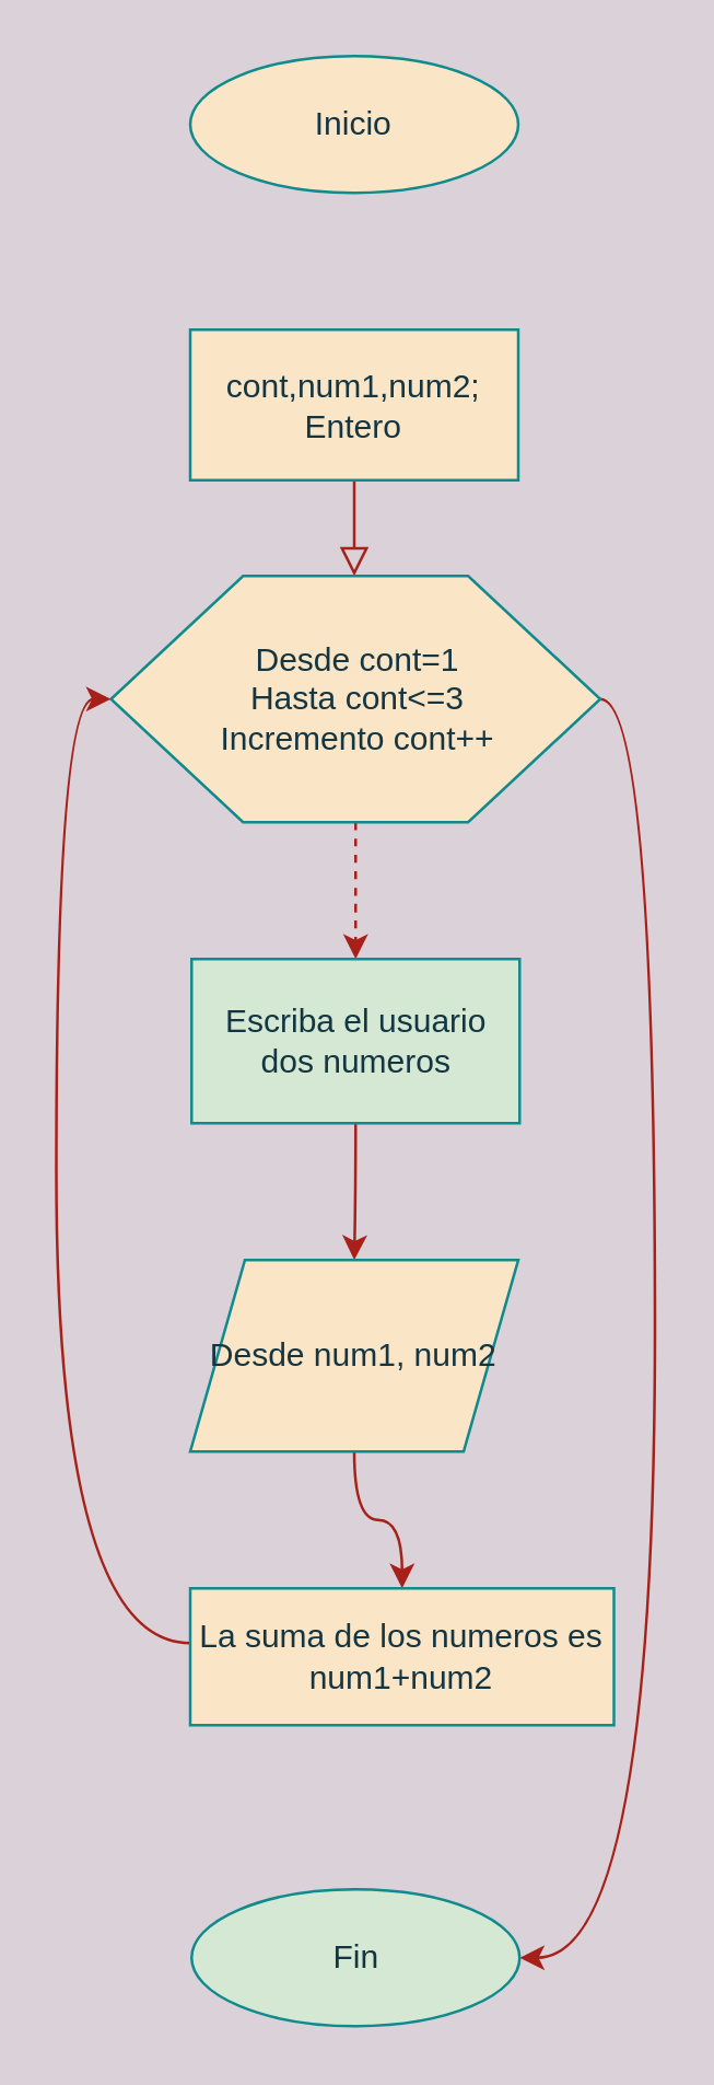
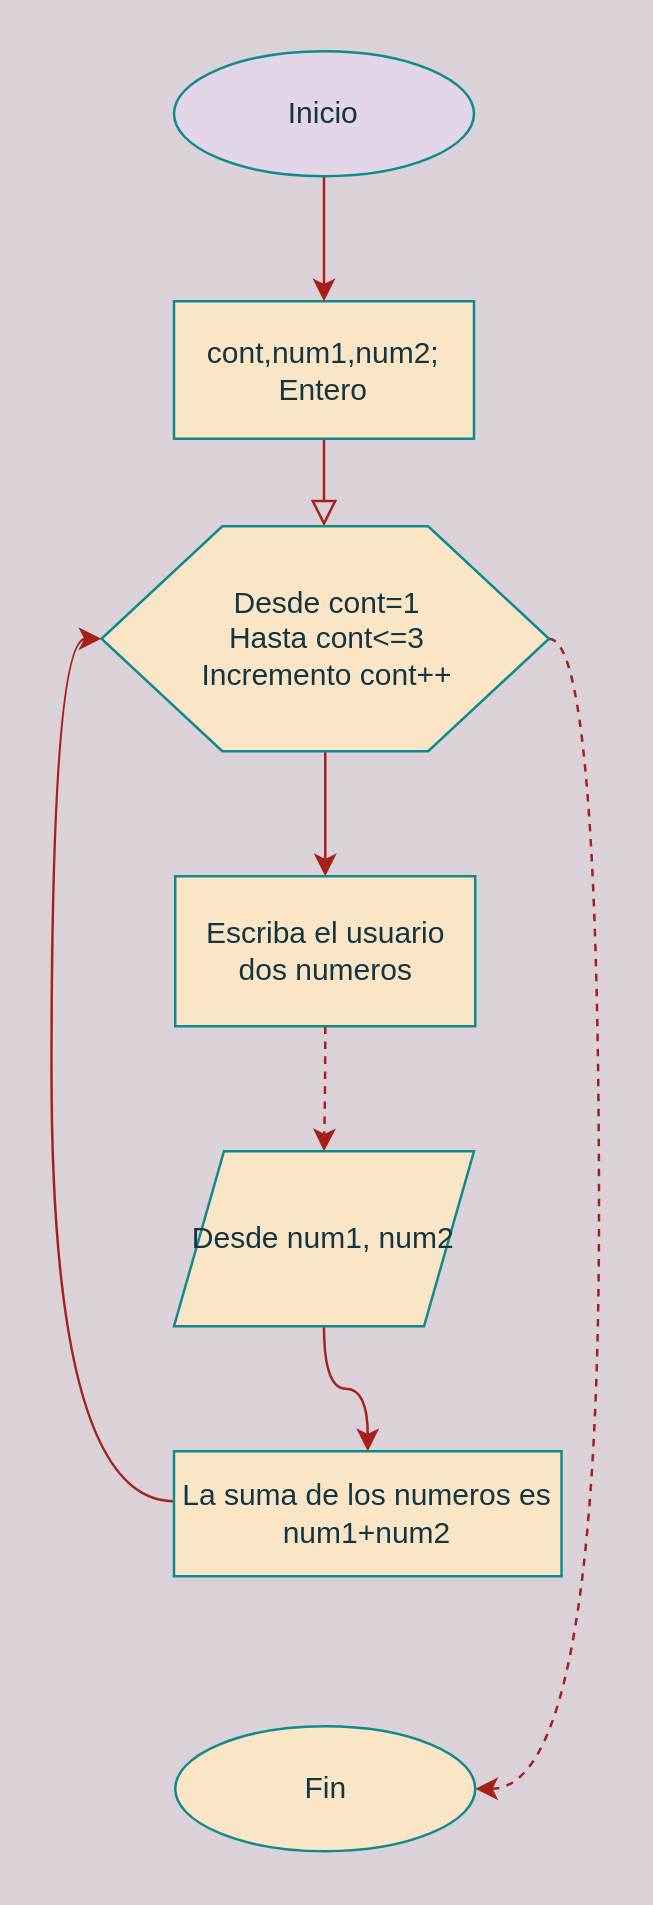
  <mxCell id="0" />
  <mxCell id="1" parent="0" />
  <mxCell id="2" value="" style="html=1;jettySize=auto;orthogonalLoop=1;fontSize=11;endArrow=block;endFill=0;endSize=8;strokeWidth=1;shadow=0;labelBackgroundColor=none;edgeStyle=orthogonalEdgeStyle;curved=1;strokeColor=#A8201A;fontColor=#143642;" parent="1" source="3" edge="1"><mxGeometry relative="1" as="geometry"><mxPoint x="129" y="210" as="targetPoint" /></mxGeometry></mxCell>
  <mxCell id="3" value="cont,num1,num2; Entero" style="whiteSpace=wrap;html=1;fontSize=12;glass=0;strokeWidth=1;shadow=0;fillColor=#FAE5C7;strokeColor=#0F8B8D;fontColor=#143642;" parent="1" vertex="1"><mxGeometry x="69" y="120" width="120" height="55" as="geometry" /></mxCell>
- <mxCell id="5" value="Inicio" style="ellipse;whiteSpace=wrap;html=1;fillColor=#FAE5C7;strokeColor=#0F8B8D;fontColor=#143642;" vertex="1" parent="1"><mxGeometry x="69" y="20" width="120" height="50" as="geometry" /></mxCell>
- <mxCell id="6" style="edgeStyle=orthogonalEdgeStyle;orthogonalLoop=1;jettySize=auto;html=1;entryX=0.5;entryY=0;entryDx=0;entryDy=0;curved=1;labelBackgroundColor=#DAD2D8;strokeColor=#A8201A;fontColor=#143642;dashed=1;" edge="1" parent="1" source="8" target="10"><mxGeometry relative="1" as="geometry"><mxPoint x="129.5" y="330" as="targetPoint" /></mxGeometry></mxCell>
- <mxCell id="7" style="edgeStyle=orthogonalEdgeStyle;orthogonalLoop=1;jettySize=auto;html=1;entryX=1;entryY=0.5;entryDx=0;entryDy=0;curved=1;labelBackgroundColor=#DAD2D8;strokeColor=#A8201A;fontColor=#143642;" edge="1" parent="1" source="8" target="15"><mxGeometry relative="1" as="geometry"><mxPoint x="239" y="510" as="targetPoint" /><Array as="points"><mxPoint x="239" y="255" /><mxPoint x="239" y="715" /></Array></mxGeometry></mxCell>
+ <mxCell id="4" style="edgeStyle=orthogonalEdgeStyle;orthogonalLoop=1;jettySize=auto;html=1;entryX=0.5;entryY=0;entryDx=0;entryDy=0;curved=1;labelBackgroundColor=#DAD2D8;strokeColor=#A8201A;fontColor=#143642;" edge="1" parent="1" source="5" target="3"><mxGeometry relative="1" as="geometry" /></mxCell>
+ <mxCell id="5" value="Inicio" style="ellipse;whiteSpace=wrap;html=1;fillColor=#e1d5e7;strokeColor=#0F8B8D;fontColor=#143642;" vertex="1" parent="1"><mxGeometry x="69" y="20" width="120" height="50" as="geometry" /></mxCell>
+ <mxCell id="6" style="edgeStyle=orthogonalEdgeStyle;orthogonalLoop=1;jettySize=auto;html=1;entryX=0.5;entryY=0;entryDx=0;entryDy=0;curved=1;labelBackgroundColor=#DAD2D8;strokeColor=#A8201A;fontColor=#143642;" edge="1" parent="1" source="8" target="10"><mxGeometry relative="1" as="geometry"><mxPoint x="129.5" y="330" as="targetPoint" /></mxGeometry></mxCell>
+ <mxCell id="7" style="edgeStyle=orthogonalEdgeStyle;orthogonalLoop=1;jettySize=auto;html=1;entryX=1;entryY=0.5;entryDx=0;entryDy=0;curved=1;labelBackgroundColor=#DAD2D8;strokeColor=#A8201A;fontColor=#143642;dashed=1;" edge="1" parent="1" source="8" target="15"><mxGeometry relative="1" as="geometry"><mxPoint x="239" y="510" as="targetPoint" /><Array as="points"><mxPoint x="239" y="255" /><mxPoint x="239" y="715" /></Array></mxGeometry></mxCell>
  <mxCell id="8" value="Desde cont=1&lt;br&gt;Hasta cont&amp;lt;=3&lt;br&gt;Incremento cont++" style="verticalLabelPosition=middle;verticalAlign=middle;html=1;shape=hexagon;perimeter=hexagonPerimeter2;arcSize=6;size=0.27;labelPosition=center;align=center;fillColor=#FAE5C7;strokeColor=#0F8B8D;fontColor=#143642;" vertex="1" parent="1"><mxGeometry x="40" y="210" width="179" height="90" as="geometry" /></mxCell>
- <mxCell id="9" style="edgeStyle=orthogonalEdgeStyle;orthogonalLoop=1;jettySize=auto;html=1;entryX=0.5;entryY=0;entryDx=0;entryDy=0;curved=1;labelBackgroundColor=#DAD2D8;strokeColor=#A8201A;fontColor=#143642;" edge="1" parent="1" source="10" target="12"><mxGeometry relative="1" as="geometry" /></mxCell>
- <mxCell id="10" value="Escriba el usuario dos numeros" style="whiteSpace=wrap;html=1;fillColor=#d5e8d4;strokeColor=#0F8B8D;fontColor=#143642;" vertex="1" parent="1"><mxGeometry x="69.5" y="350" width="120" height="60" as="geometry" /></mxCell>
+ <mxCell id="9" style="edgeStyle=orthogonalEdgeStyle;orthogonalLoop=1;jettySize=auto;html=1;entryX=0.5;entryY=0;entryDx=0;entryDy=0;curved=1;labelBackgroundColor=#DAD2D8;strokeColor=#A8201A;fontColor=#143642;dashed=1;" edge="1" parent="1" source="10" target="12"><mxGeometry relative="1" as="geometry" /></mxCell>
+ <mxCell id="10" value="Escriba el usuario dos numeros" style="whiteSpace=wrap;html=1;fillColor=#FAE5C7;strokeColor=#0F8B8D;fontColor=#143642;" vertex="1" parent="1"><mxGeometry x="69.5" y="350" width="120" height="60" as="geometry" /></mxCell>
  <mxCell id="11" style="edgeStyle=orthogonalEdgeStyle;orthogonalLoop=1;jettySize=auto;html=1;curved=1;labelBackgroundColor=#DAD2D8;strokeColor=#A8201A;fontColor=#143642;" edge="1" parent="1" source="12" target="14"><mxGeometry relative="1" as="geometry" /></mxCell>
  <mxCell id="12" value="Desde num1, num2" style="shape=parallelogram;perimeter=parallelogramPerimeter;whiteSpace=wrap;html=1;fixedSize=1;fillColor=#FAE5C7;strokeColor=#0F8B8D;fontColor=#143642;" vertex="1" parent="1"><mxGeometry x="69" y="460" width="120" height="70" as="geometry" /></mxCell>
  <mxCell id="13" style="edgeStyle=orthogonalEdgeStyle;orthogonalLoop=1;jettySize=auto;html=1;entryX=0;entryY=0.5;entryDx=0;entryDy=0;curved=1;labelBackgroundColor=#DAD2D8;strokeColor=#A8201A;fontColor=#143642;" edge="1" parent="1" source="14" target="8"><mxGeometry relative="1" as="geometry"><Array as="points"><mxPoint x="20" y="600" /><mxPoint x="20" y="255" /></Array></mxGeometry></mxCell>
  <mxCell id="14" value="La suma de los numeros es num1+num2" style="whiteSpace=wrap;html=1;fillColor=#FAE5C7;strokeColor=#0F8B8D;fontColor=#143642;" vertex="1" parent="1"><mxGeometry x="69" y="580" width="155" height="50" as="geometry" /></mxCell>
- <mxCell id="15" value="Fin" style="ellipse;whiteSpace=wrap;html=1;fillColor=#d5e8d4;strokeColor=#0F8B8D;fontColor=#143642;" vertex="1" parent="1"><mxGeometry x="69.5" y="690" width="120" height="50" as="geometry" /></mxCell>
+ <mxCell id="15" value="Fin" style="ellipse;whiteSpace=wrap;html=1;fillColor=#FAE5C7;strokeColor=#0F8B8D;fontColor=#143642;" vertex="1" parent="1"><mxGeometry x="69.5" y="690" width="120" height="50" as="geometry" /></mxCell>
